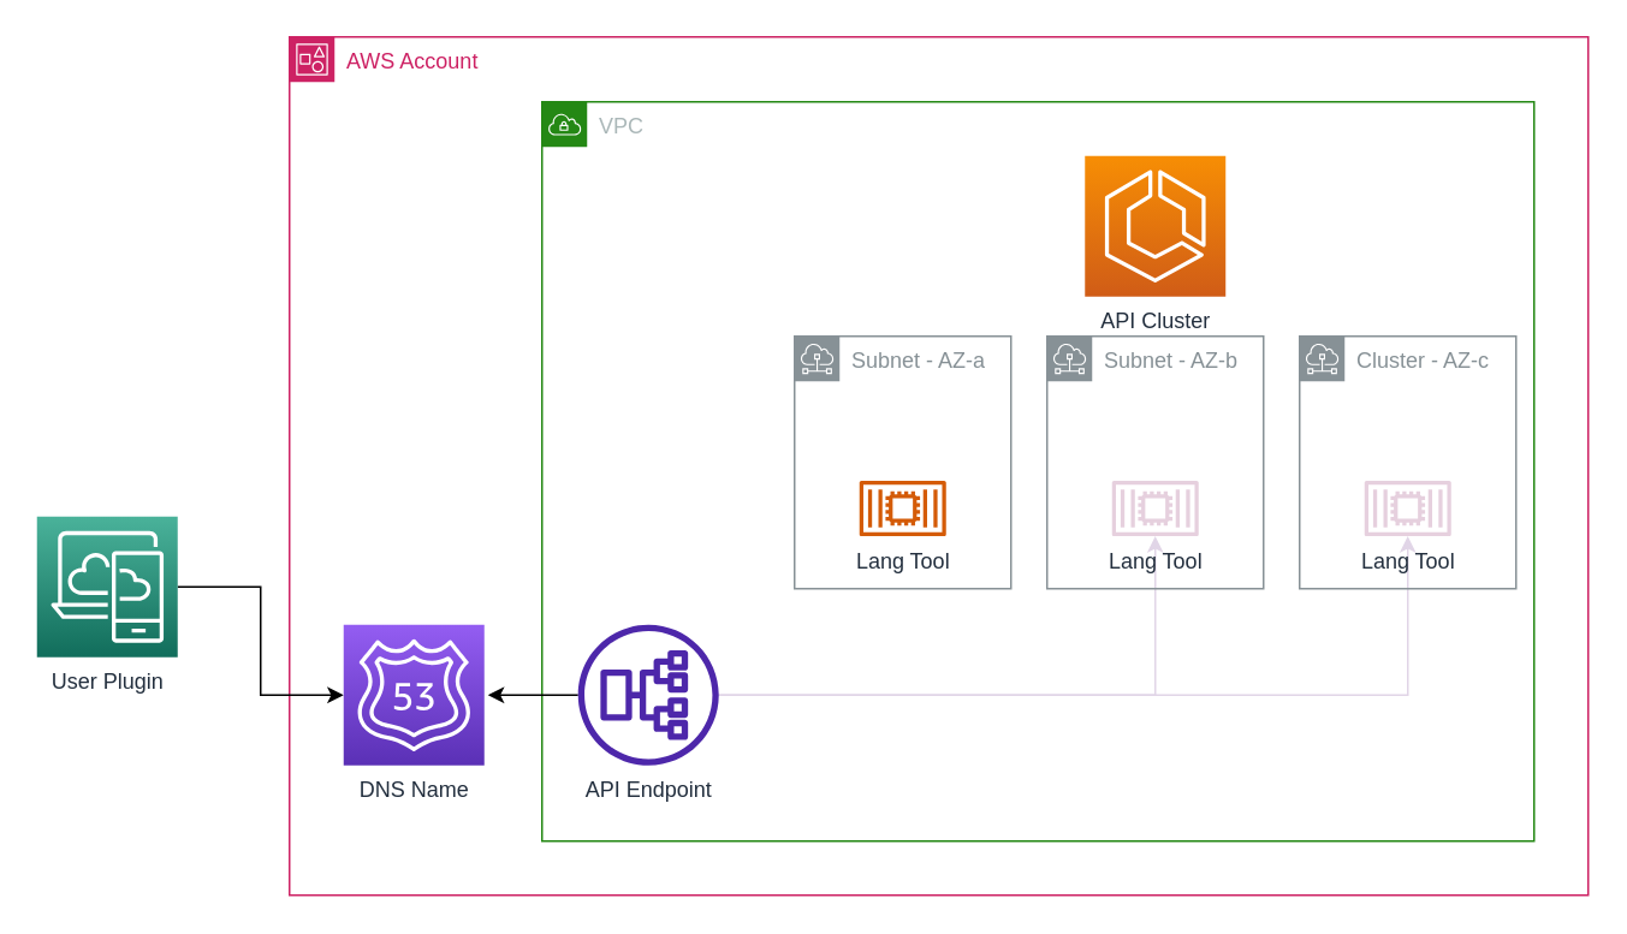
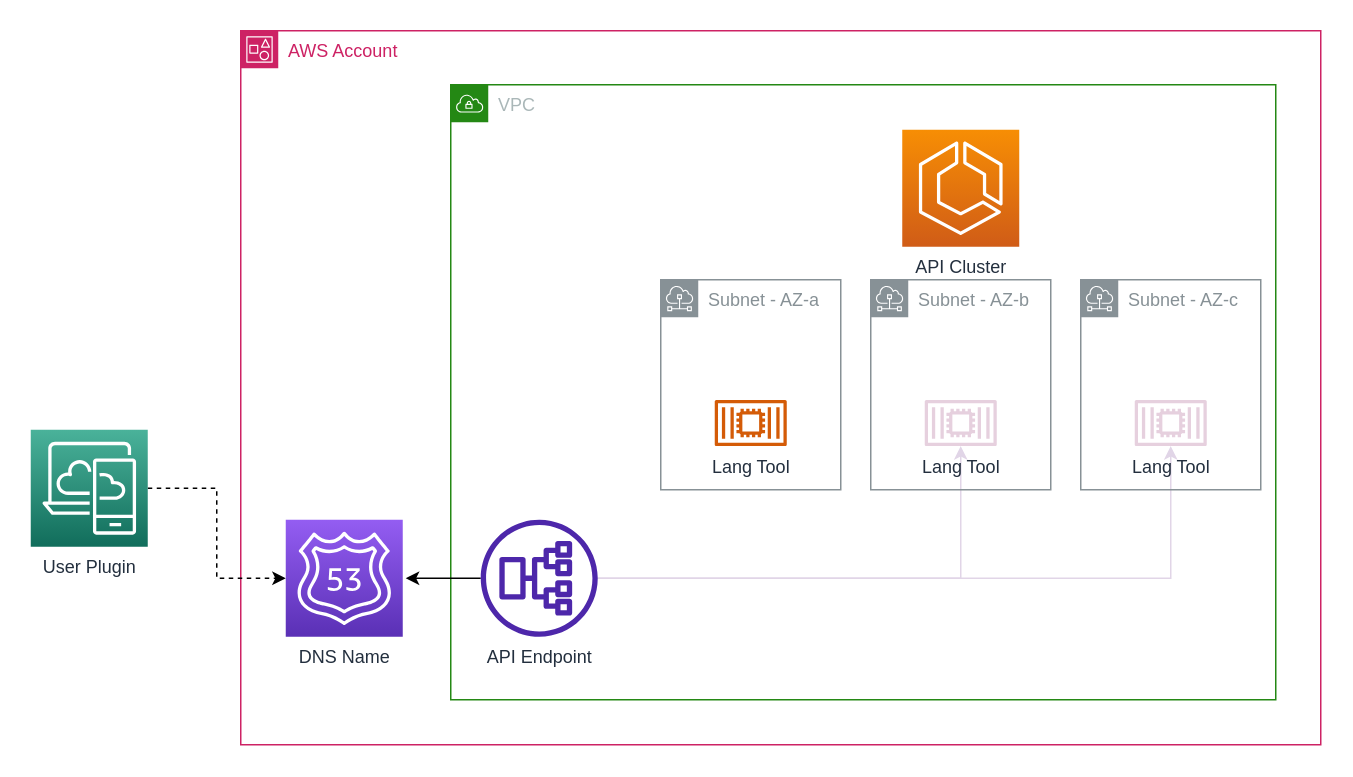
  <mxCell id="0" />
  <mxCell id="1" parent="0" />
  <mxCell id="2" value="AWS Account" style="points=[[0,0],[0.25,0],[0.5,0],[0.75,0],[1,0],[1,0.25],[1,0.5],[1,0.75],[1,1],[0.75,1],[0.5,1],[0.25,1],[0,1],[0,0.75],[0,0.5],[0,0.25]];outlineConnect=0;gradientColor=none;html=1;whiteSpace=wrap;fontSize=12;fontStyle=0;container=0;pointerEvents=0;collapsible=0;recursiveResize=0;shape=mxgraph.aws4.group;grIcon=mxgraph.aws4.group_account;strokeColor=#CD2264;fillColor=none;verticalAlign=top;align=left;spacingLeft=30;fontColor=#CD2264;dashed=0;" vertex="1" parent="1"><mxGeometry x="160" y="20" width="720" height="476" as="geometry" /></mxCell>
- <mxCell id="3" style="edgeStyle=orthogonalEdgeStyle;rounded=0;orthogonalLoop=1;jettySize=auto;html=1;entryX=0;entryY=0.5;entryDx=0;entryDy=0;entryPerimeter=0;strokeColor=#000000;" edge="1" parent="1" source="4" target="6"><mxGeometry relative="1" as="geometry" /></mxCell>
+ <mxCell id="3" style="edgeStyle=orthogonalEdgeStyle;rounded=0;orthogonalLoop=1;jettySize=auto;html=1;entryX=0;entryY=0.5;entryDx=0;entryDy=0;entryPerimeter=0;strokeColor=#000000;dashed=1;" edge="1" parent="1" source="4" target="6"><mxGeometry relative="1" as="geometry" /></mxCell>
  <mxCell id="4" value="User Plugin" style="sketch=0;points=[[0,0,0],[0.25,0,0],[0.5,0,0],[0.75,0,0],[1,0,0],[0,1,0],[0.25,1,0],[0.5,1,0],[0.75,1,0],[1,1,0],[0,0.25,0],[0,0.5,0],[0,0.75,0],[1,0.25,0],[1,0.5,0],[1,0.75,0]];outlineConnect=0;fontColor=#232F3E;gradientColor=#4AB29A;gradientDirection=north;fillColor=#116D5B;strokeColor=#ffffff;dashed=0;verticalLabelPosition=bottom;verticalAlign=top;align=center;html=1;fontSize=12;fontStyle=0;aspect=fixed;shape=mxgraph.aws4.resourceIcon;resIcon=mxgraph.aws4.desktop_and_app_streaming;" vertex="1" parent="1"><mxGeometry x="20" y="286" width="78" height="78" as="geometry" /></mxCell>
  <mxCell id="5" value="VPC" style="points=[[0,0],[0.25,0],[0.5,0],[0.75,0],[1,0],[1,0.25],[1,0.5],[1,0.75],[1,1],[0.75,1],[0.5,1],[0.25,1],[0,1],[0,0.75],[0,0.5],[0,0.25]];outlineConnect=0;gradientColor=none;html=1;whiteSpace=wrap;fontSize=12;fontStyle=0;container=0;pointerEvents=0;collapsible=0;recursiveResize=0;shape=mxgraph.aws4.group;grIcon=mxgraph.aws4.group_vpc;strokeColor=#248814;fillColor=none;verticalAlign=top;align=left;spacingLeft=30;fontColor=#AAB7B8;dashed=0;" vertex="1" parent="1"><mxGeometry x="300" y="56" width="550" height="410" as="geometry" /></mxCell>
  <mxCell id="6" value="DNS Name" style="sketch=0;points=[[0,0,0],[0.25,0,0],[0.5,0,0],[0.75,0,0],[1,0,0],[0,1,0],[0.25,1,0],[0.5,1,0],[0.75,1,0],[1,1,0],[0,0.25,0],[0,0.5,0],[0,0.75,0],[1,0.25,0],[1,0.5,0],[1,0.75,0]];outlineConnect=0;fontColor=#232F3E;gradientColor=#945DF2;gradientDirection=north;fillColor=#5A30B5;strokeColor=#ffffff;dashed=0;verticalLabelPosition=bottom;verticalAlign=top;align=center;html=1;fontSize=12;fontStyle=0;aspect=fixed;shape=mxgraph.aws4.resourceIcon;resIcon=mxgraph.aws4.route_53;" vertex="1" parent="1"><mxGeometry x="190" y="346" width="78" height="78" as="geometry" /></mxCell>
  <mxCell id="7" value="Subnet - AZ-a" style="sketch=0;outlineConnect=0;gradientColor=none;html=1;whiteSpace=wrap;fontSize=12;fontStyle=0;shape=mxgraph.aws4.group;grIcon=mxgraph.aws4.group_subnet;strokeColor=#879196;fillColor=none;verticalAlign=top;align=left;spacingLeft=30;fontColor=#879196;dashed=0;" vertex="1" parent="1"><mxGeometry x="440" y="186" width="120" height="140" as="geometry" /></mxCell>
  <mxCell id="8" style="edgeStyle=orthogonalEdgeStyle;rounded=0;orthogonalLoop=1;jettySize=auto;html=1;" edge="1" parent="1" source="11"><mxGeometry relative="1" as="geometry"><mxPoint x="270" y="385" as="targetPoint" /></mxGeometry></mxCell>
  <mxCell id="9" style="edgeStyle=orthogonalEdgeStyle;rounded=0;orthogonalLoop=1;jettySize=auto;html=1;strokeColor=#E1D5E7;" edge="1" parent="1" source="11" target="14"><mxGeometry relative="1" as="geometry" /></mxCell>
  <mxCell id="10" style="edgeStyle=orthogonalEdgeStyle;rounded=0;orthogonalLoop=1;jettySize=auto;html=1;strokeColor=#E1D5E7;" edge="1" parent="1" source="11" target="17"><mxGeometry relative="1" as="geometry" /></mxCell>
  <mxCell id="11" value="API Endpoint" style="sketch=0;outlineConnect=0;fontColor=#232F3E;gradientColor=none;fillColor=#4D27AA;strokeColor=none;dashed=0;verticalLabelPosition=bottom;verticalAlign=top;align=center;html=1;fontSize=12;fontStyle=0;aspect=fixed;pointerEvents=1;shape=mxgraph.aws4.application_load_balancer;rotation=0;direction=north;" vertex="1" parent="1"><mxGeometry x="320" y="346" width="78" height="78" as="geometry" /></mxCell>
  <mxCell id="12" value="API Cluster" style="sketch=0;points=[[0,0,0],[0.25,0,0],[0.5,0,0],[0.75,0,0],[1,0,0],[0,1,0],[0.25,1,0],[0.5,1,0],[0.75,1,0],[1,1,0],[0,0.25,0],[0,0.5,0],[0,0.75,0],[1,0.25,0],[1,0.5,0],[1,0.75,0]];outlineConnect=0;fontColor=#232F3E;gradientColor=#F78E04;gradientDirection=north;fillColor=#D05C17;strokeColor=#ffffff;dashed=0;verticalLabelPosition=bottom;verticalAlign=top;align=center;html=1;fontSize=12;fontStyle=0;aspect=fixed;shape=mxgraph.aws4.resourceIcon;resIcon=mxgraph.aws4.ecs;" vertex="1" parent="1"><mxGeometry x="601" y="86" width="78" height="78" as="geometry" /></mxCell>
  <mxCell id="13" value="Subnet - AZ-b" style="sketch=0;outlineConnect=0;gradientColor=none;html=1;whiteSpace=wrap;fontSize=12;fontStyle=0;shape=mxgraph.aws4.group;grIcon=mxgraph.aws4.group_subnet;strokeColor=#879196;fillColor=none;verticalAlign=top;align=left;spacingLeft=30;fontColor=#879196;dashed=0;" vertex="1" parent="1"><mxGeometry x="580" y="186" width="120" height="140" as="geometry" /></mxCell>
  <mxCell id="14" value="Lang Tool" style="sketch=0;outlineConnect=0;fontColor=#232F3E;gradientColor=none;fillColor=#E6D0DE;strokeColor=none;dashed=0;verticalLabelPosition=bottom;verticalAlign=top;align=center;html=1;fontSize=12;fontStyle=0;aspect=fixed;pointerEvents=1;shape=mxgraph.aws4.container_2;" vertex="1" parent="1"><mxGeometry x="616" y="266" width="48" height="31" as="geometry" /></mxCell>
  <mxCell id="15" value="Lang Tool" style="sketch=0;outlineConnect=0;fontColor=#232F3E;gradientColor=none;fillColor=#D45B07;strokeColor=none;dashed=0;verticalLabelPosition=bottom;verticalAlign=top;align=center;html=1;fontSize=12;fontStyle=0;aspect=fixed;pointerEvents=1;shape=mxgraph.aws4.container_2;" vertex="1" parent="1"><mxGeometry x="476" y="266" width="48" height="31" as="geometry" /></mxCell>
- <mxCell id="16" value="Cluster - AZ-c" style="sketch=0;outlineConnect=0;gradientColor=none;html=1;whiteSpace=wrap;fontSize=12;fontStyle=0;shape=mxgraph.aws4.group;grIcon=mxgraph.aws4.group_subnet;strokeColor=#879196;fillColor=none;verticalAlign=top;align=left;spacingLeft=30;fontColor=#879196;dashed=0;" vertex="1" parent="1"><mxGeometry x="720" y="186" width="120" height="140" as="geometry" /></mxCell>
+ <mxCell id="16" value="Subnet - AZ-c" style="sketch=0;outlineConnect=0;gradientColor=none;html=1;whiteSpace=wrap;fontSize=12;fontStyle=0;shape=mxgraph.aws4.group;grIcon=mxgraph.aws4.group_subnet;strokeColor=#879196;fillColor=none;verticalAlign=top;align=left;spacingLeft=30;fontColor=#879196;dashed=0;" vertex="1" parent="1"><mxGeometry x="720" y="186" width="120" height="140" as="geometry" /></mxCell>
  <mxCell id="17" value="Lang Tool" style="sketch=0;outlineConnect=0;fontColor=#232F3E;gradientColor=none;fillColor=#E6D0DE;strokeColor=none;dashed=0;verticalLabelPosition=bottom;verticalAlign=top;align=center;html=1;fontSize=12;fontStyle=0;aspect=fixed;pointerEvents=1;shape=mxgraph.aws4.container_2;" vertex="1" parent="1"><mxGeometry x="756" y="266" width="48" height="31" as="geometry" /></mxCell>
